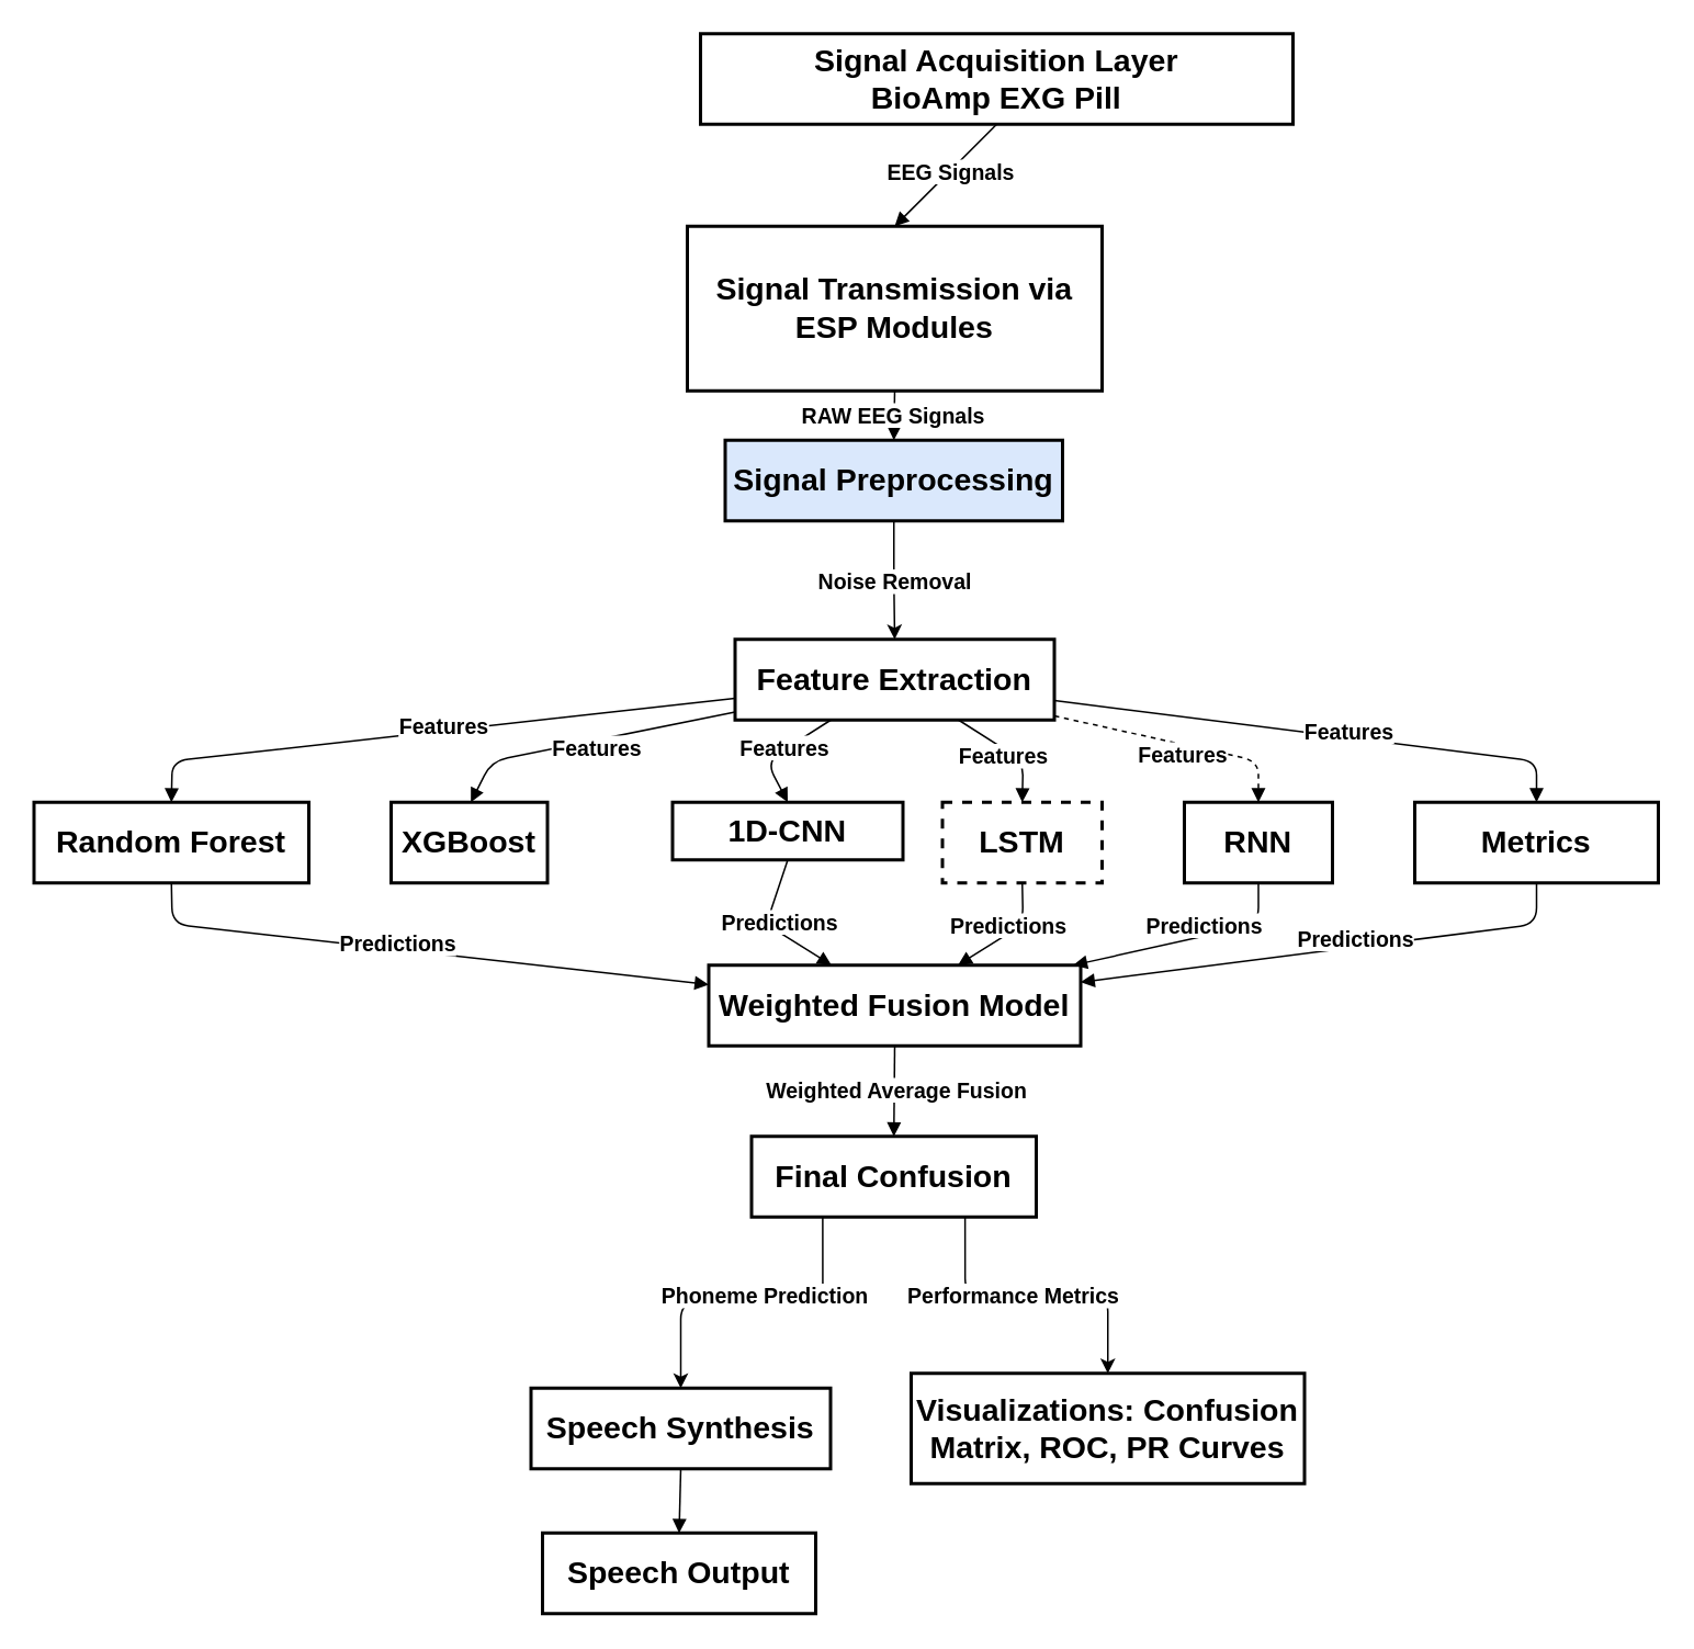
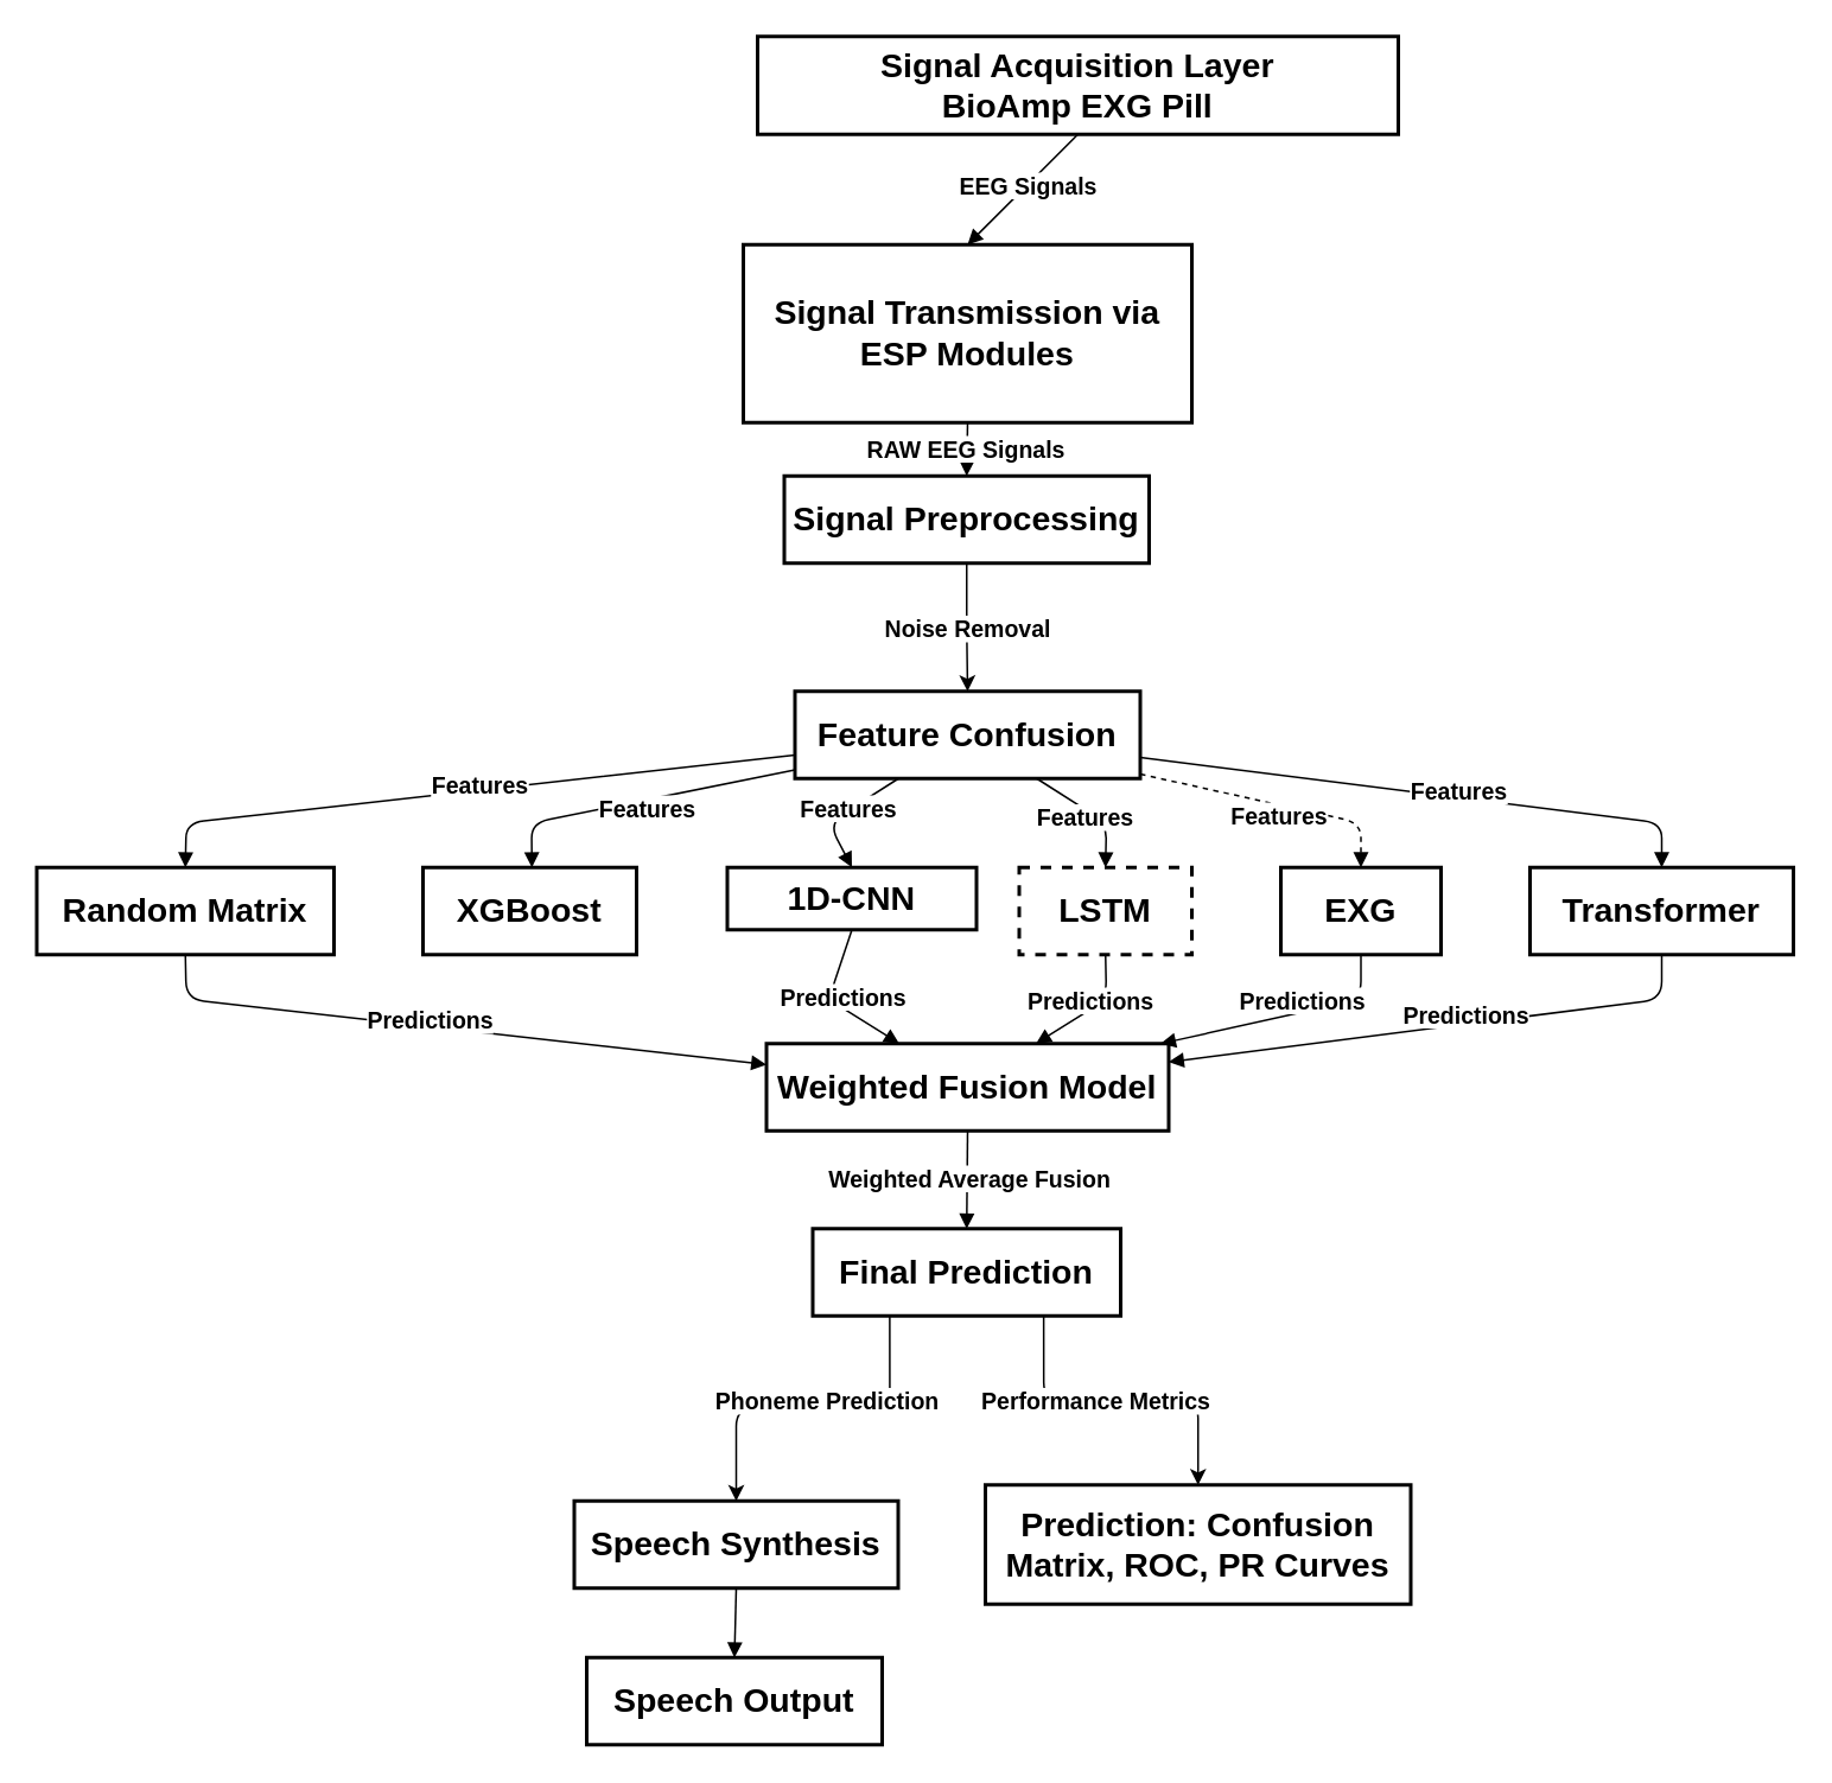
  <mxCell id="0" />
  <mxCell id="1" parent="0" />
  <mxCell id="2" value="Signal Acquisition Layer&#10;BioAmp EXG Pill" style="whiteSpace=wrap;strokeWidth=2;fontStyle=1;fontSize=19;" vertex="1" parent="1"><mxGeometry x="425" y="20" width="360" height="55" as="geometry" /></mxCell>
  <mxCell id="3" value="Signal Transmission via ESP Modules" style="whiteSpace=wrap;strokeWidth=2;fontStyle=1;fontSize=19;" vertex="1" parent="1"><mxGeometry x="417" y="137" width="252" height="100" as="geometry" /></mxCell>
  <mxCell id="4" style="edgeStyle=orthogonalEdgeStyle;rounded=0;orthogonalLoop=1;jettySize=auto;html=1;exitX=0.5;exitY=1;exitDx=0;exitDy=0;entryX=0.5;entryY=0;entryDx=0;entryDy=0;fontStyle=1;fontSize=19;" edge="1" parent="1" source="6" target="7"><mxGeometry relative="1" as="geometry" /></mxCell>
  <mxCell id="5" value="Noise Removal" style="edgeLabel;html=1;align=center;verticalAlign=middle;resizable=0;points=[];fontStyle=1;fontSize=13;" vertex="1" connectable="0" parent="4"><mxGeometry x="-0.005" relative="1" as="geometry"><mxPoint as="offset" /></mxGeometry></mxCell>
- <mxCell id="6" value="Signal Preprocessing" style="whiteSpace=wrap;strokeWidth=2;fontStyle=1;fontSize=19;fillColor=#dae8fc;" vertex="1" parent="1"><mxGeometry x="440" y="267" width="205" height="49" as="geometry" /></mxCell>
- <mxCell id="7" value="Feature Extraction" style="whiteSpace=wrap;strokeWidth=2;fontStyle=1;fontSize=19;" vertex="1" parent="1"><mxGeometry x="446" y="388" width="194" height="49" as="geometry" /></mxCell>
- <mxCell id="8" value="Random Forest" style="whiteSpace=wrap;strokeWidth=2;fontStyle=1;fontSize=19;" vertex="1" parent="1"><mxGeometry x="20" y="487" width="167" height="49" as="geometry" /></mxCell>
- <mxCell id="9" value="XGBoost" style="whiteSpace=wrap;strokeWidth=2;fontStyle=1;fontSize=19;" vertex="1" parent="1"><mxGeometry x="237" y="487" width="95" height="49" as="geometry" /></mxCell>
+ <mxCell id="6" value="Signal Preprocessing" style="whiteSpace=wrap;strokeWidth=2;fontStyle=1;fontSize=19;" vertex="1" parent="1"><mxGeometry x="440" y="267" width="205" height="49" as="geometry" /></mxCell>
+ <mxCell id="7" value="Feature Confusion" style="whiteSpace=wrap;strokeWidth=2;fontStyle=1;fontSize=19;" vertex="1" parent="1"><mxGeometry x="446" y="388" width="194" height="49" as="geometry" /></mxCell>
+ <mxCell id="8" value="Random Matrix" style="whiteSpace=wrap;strokeWidth=2;fontStyle=1;fontSize=19;" vertex="1" parent="1"><mxGeometry x="20" y="487" width="167" height="49" as="geometry" /></mxCell>
+ <mxCell id="9" value="XGBoost" style="whiteSpace=wrap;strokeWidth=2;fontStyle=1;fontSize=19;" vertex="1" parent="1"><mxGeometry x="237" y="487" width="120" height="49" as="geometry" /></mxCell>
  <mxCell id="10" value="1D-CNN" style="whiteSpace=wrap;strokeWidth=2;fontStyle=1;fontSize=19;" vertex="1" parent="1"><mxGeometry x="408" y="487" width="140" height="35" as="geometry" /></mxCell>
  <mxCell id="11" value="LSTM" style="whiteSpace=wrap;strokeWidth=2;fontStyle=1;fontSize=19;dashed=1;" vertex="1" parent="1"><mxGeometry x="572" y="487" width="97" height="49" as="geometry" /></mxCell>
- <mxCell id="12" value="RNN" style="whiteSpace=wrap;strokeWidth=2;fontStyle=1;fontSize=19;" vertex="1" parent="1"><mxGeometry x="719" y="487" width="90" height="49" as="geometry" /></mxCell>
- <mxCell id="13" value="Metrics" style="whiteSpace=wrap;strokeWidth=2;fontStyle=1;fontSize=19;" vertex="1" parent="1"><mxGeometry x="859" y="487" width="148" height="49" as="geometry" /></mxCell>
+ <mxCell id="12" value="EXG" style="whiteSpace=wrap;strokeWidth=2;fontStyle=1;fontSize=19;" vertex="1" parent="1"><mxGeometry x="719" y="487" width="90" height="49" as="geometry" /></mxCell>
+ <mxCell id="13" value="Transformer" style="whiteSpace=wrap;strokeWidth=2;fontStyle=1;fontSize=19;" vertex="1" parent="1"><mxGeometry x="859" y="487" width="148" height="49" as="geometry" /></mxCell>
  <mxCell id="14" value="Weighted Fusion Model" style="whiteSpace=wrap;strokeWidth=2;fontStyle=1;fontSize=19;" vertex="1" parent="1"><mxGeometry x="430" y="586" width="226" height="49" as="geometry" /></mxCell>
  <mxCell id="15" style="edgeStyle=orthogonalEdgeStyle;rounded=1;orthogonalLoop=1;jettySize=auto;html=1;exitX=0.25;exitY=1;exitDx=0;exitDy=0;entryX=0.5;entryY=0;entryDx=0;entryDy=0;curved=0;fontStyle=1;fontSize=19;" edge="1" parent="1" source="19" target="20"><mxGeometry relative="1" as="geometry" /></mxCell>
  <mxCell id="16" value="Phoneme Prediction" style="edgeLabel;html=1;align=center;verticalAlign=middle;resizable=0;points=[];fontStyle=1;fontSize=13;" vertex="1" connectable="0" parent="15"><mxGeometry x="-0.073" y="-5" relative="1" as="geometry"><mxPoint as="offset" /></mxGeometry></mxCell>
  <mxCell id="17" style="edgeStyle=orthogonalEdgeStyle;rounded=1;orthogonalLoop=1;jettySize=auto;html=1;exitX=0.75;exitY=1;exitDx=0;exitDy=0;curved=0;fontStyle=1;fontSize=19;" edge="1" parent="1" source="19" target="22"><mxGeometry relative="1" as="geometry" /></mxCell>
  <mxCell id="18" value="Performance Metrics" style="edgeLabel;html=1;align=center;verticalAlign=middle;resizable=0;points=[];fontStyle=1;fontSize=13;" vertex="1" connectable="0" parent="17"><mxGeometry x="-0.171" relative="1" as="geometry"><mxPoint x="1" as="offset" /></mxGeometry></mxCell>
- <mxCell id="19" value="Final Confusion" style="whiteSpace=wrap;strokeWidth=2;fontStyle=1;fontSize=19;" vertex="1" parent="1"><mxGeometry x="456" y="690" width="173" height="49" as="geometry" /></mxCell>
+ <mxCell id="19" value="Final Prediction" style="whiteSpace=wrap;strokeWidth=2;fontStyle=1;fontSize=19;" vertex="1" parent="1"><mxGeometry x="456" y="690" width="173" height="49" as="geometry" /></mxCell>
  <mxCell id="20" value="Speech Synthesis" style="whiteSpace=wrap;strokeWidth=2;fontStyle=1;fontSize=19;" vertex="1" parent="1"><mxGeometry x="322" y="843" width="182" height="49" as="geometry" /></mxCell>
  <mxCell id="21" value="Speech Output" style="whiteSpace=wrap;strokeWidth=2;fontStyle=1;fontSize=19;" vertex="1" parent="1"><mxGeometry x="329" y="931" width="166" height="49" as="geometry" /></mxCell>
- <mxCell id="22" value="Visualizations: Confusion Matrix, ROC, PR Curves" style="whiteSpace=wrap;strokeWidth=2;fontStyle=1;fontSize=19;" vertex="1" parent="1"><mxGeometry x="553" y="834" width="239" height="67" as="geometry" /></mxCell>
+ <mxCell id="22" value="Prediction: Confusion Matrix, ROC, PR Curves" style="whiteSpace=wrap;strokeWidth=2;fontStyle=1;fontSize=19;" vertex="1" parent="1"><mxGeometry x="553" y="834" width="239" height="67" as="geometry" /></mxCell>
  <mxCell id="23" value="" style="curved=1;startArrow=none;endArrow=block;exitX=0.5;exitY=0.99;entryX=0.5;entryY=-0.01;rounded=0;fontStyle=1;fontSize=19;" edge="1" parent="1" source="2" target="3"><mxGeometry relative="1" as="geometry"><Array as="points" /></mxGeometry></mxCell>
  <mxCell id="24" value="EEG Signals" style="edgeLabel;html=1;align=center;verticalAlign=middle;resizable=0;points=[];fontStyle=1;fontSize=13;" vertex="1" connectable="0" parent="23"><mxGeometry x="-0.071" relative="1" as="geometry"><mxPoint as="offset" /></mxGeometry></mxCell>
  <mxCell id="25" value="" style="curved=1;startArrow=none;endArrow=block;exitX=0.5;exitY=0.99;entryX=0.5;entryY=0;rounded=0;entryDx=0;entryDy=0;fontStyle=1;fontSize=19;" edge="1" parent="1" source="3" target="6"><mxGeometry relative="1" as="geometry"><Array as="points" /><mxPoint x="543" y="253" as="targetPoint" /></mxGeometry></mxCell>
  <mxCell id="26" value="RAW EEG Signals" style="edgeLabel;html=1;align=center;verticalAlign=middle;resizable=0;points=[];fontStyle=1;fontSize=13;" vertex="1" connectable="0" parent="25"><mxGeometry x="-0.029" y="-1" relative="1" as="geometry"><mxPoint as="offset" /></mxGeometry></mxCell>
  <mxCell id="27" value="" style="curved=0;startArrow=none;endArrow=block;exitX=0;exitY=0.73;entryX=0.5;entryY=0;rounded=1;fontStyle=1;fontSize=19;" edge="1" parent="1" source="7" target="8"><mxGeometry relative="1" as="geometry"><Array as="points"><mxPoint x="104" y="462" /></Array></mxGeometry></mxCell>
  <mxCell id="28" value="Features" style="edgeLabel;html=1;align=center;verticalAlign=middle;resizable=0;points=[];fontStyle=1;fontSize=13;" vertex="1" connectable="0" parent="27"><mxGeometry x="-0.035" y="-3" relative="1" as="geometry"><mxPoint as="offset" /></mxGeometry></mxCell>
  <mxCell id="29" value="" style="curved=0;startArrow=none;endArrow=block;exitX=0;exitY=0.9;entryX=0.51;entryY=0;rounded=1;fontStyle=1;fontSize=19;" edge="1" parent="1" source="7" target="9"><mxGeometry relative="1" as="geometry"><Array as="points"><mxPoint x="298" y="462" /></Array></mxGeometry></mxCell>
  <mxCell id="30" value="Features" style="edgeLabel;html=1;align=center;verticalAlign=middle;resizable=0;points=[];fontStyle=1;fontSize=13;" vertex="1" connectable="0" parent="29"><mxGeometry x="-0.023" y="4" relative="1" as="geometry"><mxPoint as="offset" /></mxGeometry></mxCell>
  <mxCell id="31" value="" style="curved=0;startArrow=none;endArrow=block;exitX=0.3;exitY=1;entryX=0.5;entryY=0;rounded=1;fontStyle=1;fontSize=19;" edge="1" parent="1" source="7" target="10"><mxGeometry relative="1" as="geometry"><Array as="points"><mxPoint x="465" y="462" /></Array></mxGeometry></mxCell>
  <mxCell id="32" value="Features" style="edgeLabel;html=1;align=center;verticalAlign=middle;resizable=0;points=[];fontStyle=1;fontSize=13;" vertex="1" connectable="0" parent="31"><mxGeometry x="-0.104" y="-2" relative="1" as="geometry"><mxPoint as="offset" /></mxGeometry></mxCell>
  <mxCell id="33" value="" style="curved=0;startArrow=none;endArrow=block;exitX=0.7;exitY=1;entryX=0.5;entryY=0;rounded=1;fontStyle=1;fontSize=19;" edge="1" parent="1" source="7" target="11"><mxGeometry relative="1" as="geometry"><Array as="points"><mxPoint x="621" y="462" /></Array></mxGeometry></mxCell>
  <mxCell id="34" value="Features" style="edgeLabel;html=1;align=center;verticalAlign=middle;resizable=0;points=[];fontStyle=1;fontSize=13;" vertex="1" connectable="0" parent="33"><mxGeometry x="-0.037" y="-4" relative="1" as="geometry"><mxPoint as="offset" /></mxGeometry></mxCell>
  <mxCell id="35" value="" style="curved=0;startArrow=none;endArrow=block;exitX=1;exitY=0.95;entryX=0.5;entryY=0;rounded=1;fontStyle=1;fontSize=19;dashed=1;" edge="1" parent="1" source="7" target="12"><mxGeometry relative="1" as="geometry"><Array as="points"><mxPoint x="764" y="462" /></Array></mxGeometry></mxCell>
  <mxCell id="36" value="Features" style="edgeLabel;html=1;align=center;verticalAlign=middle;resizable=0;points=[];fontStyle=1;fontSize=13;" vertex="1" connectable="0" parent="35"><mxGeometry x="0.085" y="-5" relative="1" as="geometry"><mxPoint x="-1" as="offset" /></mxGeometry></mxCell>
  <mxCell id="37" value="" style="curved=0;startArrow=none;endArrow=block;exitX=1;exitY=0.76;entryX=0.5;entryY=0;rounded=1;fontStyle=1;fontSize=19;" edge="1" parent="1" source="7" target="13"><mxGeometry relative="1" as="geometry"><Array as="points"><mxPoint x="933" y="462" /></Array></mxGeometry></mxCell>
  <mxCell id="38" value="Features" style="edgeLabel;html=1;align=center;verticalAlign=middle;resizable=0;points=[];fontStyle=1;fontSize=13;" vertex="1" connectable="0" parent="37"><mxGeometry x="0.116" y="4" relative="1" as="geometry"><mxPoint as="offset" /></mxGeometry></mxCell>
  <mxCell id="39" value="" style="curved=0;startArrow=none;endArrow=block;exitX=0.5;exitY=1;entryX=0;entryY=0.24;rounded=1;fontStyle=1;fontSize=19;" edge="1" parent="1" source="8" target="14"><mxGeometry relative="1" as="geometry"><Array as="points"><mxPoint x="104" y="561" /></Array></mxGeometry></mxCell>
  <mxCell id="40" value="Predictions" style="edgeLabel;html=1;align=center;verticalAlign=middle;resizable=0;points=[];fontStyle=1;fontSize=13;" vertex="1" connectable="0" parent="39"><mxGeometry x="-0.083" y="4" relative="1" as="geometry"><mxPoint as="offset" /></mxGeometry></mxCell>
  <mxCell id="41" value="" style="curved=0;startArrow=none;endArrow=block;exitX=0.5;exitY=1;entryX=0.33;entryY=0;rounded=1;fontStyle=1;fontSize=19;" edge="1" parent="1" source="10" target="14"><mxGeometry relative="1" as="geometry"><Array as="points"><mxPoint x="465" y="561" /></Array></mxGeometry></mxCell>
  <mxCell id="42" value="Predictions" style="edgeLabel;html=1;align=center;verticalAlign=middle;resizable=0;points=[];fontStyle=1;fontSize=13;" vertex="1" connectable="0" parent="41"><mxGeometry x="-0.149" y="7" relative="1" as="geometry"><mxPoint as="offset" /></mxGeometry></mxCell>
  <mxCell id="43" value="" style="curved=0;startArrow=none;endArrow=block;exitX=0.5;exitY=1;entryX=0.67;entryY=0;rounded=1;fontStyle=1;fontSize=19;" edge="1" parent="1" source="11" target="14"><mxGeometry relative="1" as="geometry"><Array as="points"><mxPoint x="621" y="561" /></Array></mxGeometry></mxCell>
  <mxCell id="44" value="Predictions" style="edgeLabel;html=1;align=center;verticalAlign=middle;resizable=0;points=[];fontStyle=1;fontSize=13;" vertex="1" connectable="0" parent="43"><mxGeometry x="-0.09" y="-5" relative="1" as="geometry"><mxPoint as="offset" /></mxGeometry></mxCell>
  <mxCell id="45" value="" style="curved=0;startArrow=none;endArrow=block;exitX=0.5;exitY=1;entryX=0.98;entryY=0;rounded=1;fontStyle=1;fontSize=19;" edge="1" parent="1" source="12" target="14"><mxGeometry relative="1" as="geometry"><Array as="points"><mxPoint x="764" y="561" /></Array></mxGeometry></mxCell>
  <mxCell id="46" value="Predictions" style="edgeLabel;html=1;align=center;verticalAlign=middle;resizable=0;points=[];fontStyle=1;fontSize=13;" vertex="1" connectable="0" parent="45"><mxGeometry x="-0.18" y="-7" relative="1" as="geometry"><mxPoint as="offset" /></mxGeometry></mxCell>
  <mxCell id="47" value="" style="curved=0;startArrow=none;endArrow=block;exitX=0.5;exitY=1;entryX=1;entryY=0.21;rounded=1;fontStyle=1;fontSize=19;" edge="1" parent="1" source="13" target="14"><mxGeometry relative="1" as="geometry"><Array as="points"><mxPoint x="933" y="561" /></Array></mxGeometry></mxCell>
  <mxCell id="48" value="Predictions" style="edgeLabel;html=1;align=center;verticalAlign=middle;resizable=0;points=[];fontStyle=1;fontSize=13;" vertex="1" connectable="0" parent="47"><mxGeometry x="-0.106" y="-6" relative="1" as="geometry"><mxPoint as="offset" /></mxGeometry></mxCell>
  <mxCell id="49" value="" style="curved=1;startArrow=none;endArrow=block;exitX=0.5;exitY=1;entryX=0.5;entryY=0;rounded=0;entryDx=0;entryDy=0;fontStyle=1;fontSize=19;" edge="1" parent="1" source="14" target="19"><mxGeometry relative="1" as="geometry"><Array as="points" /><mxPoint x="542.5" y="685" as="targetPoint" /></mxGeometry></mxCell>
  <mxCell id="50" value="Weighted Average Fusion" style="edgeLabel;html=1;align=center;verticalAlign=middle;resizable=0;points=[];fontStyle=1;fontSize=13;" vertex="1" connectable="0" parent="49"><mxGeometry x="-0.038" y="1" relative="1" as="geometry"><mxPoint as="offset" /></mxGeometry></mxCell>
  <mxCell id="51" value="" style="curved=1;startArrow=none;endArrow=block;exitX=0.5;exitY=1;entryX=0.5;entryY=0;rounded=0;fontStyle=1;fontSize=19;" edge="1" parent="1" source="20" target="21"><mxGeometry relative="1" as="geometry"><Array as="points" /></mxGeometry></mxCell>
